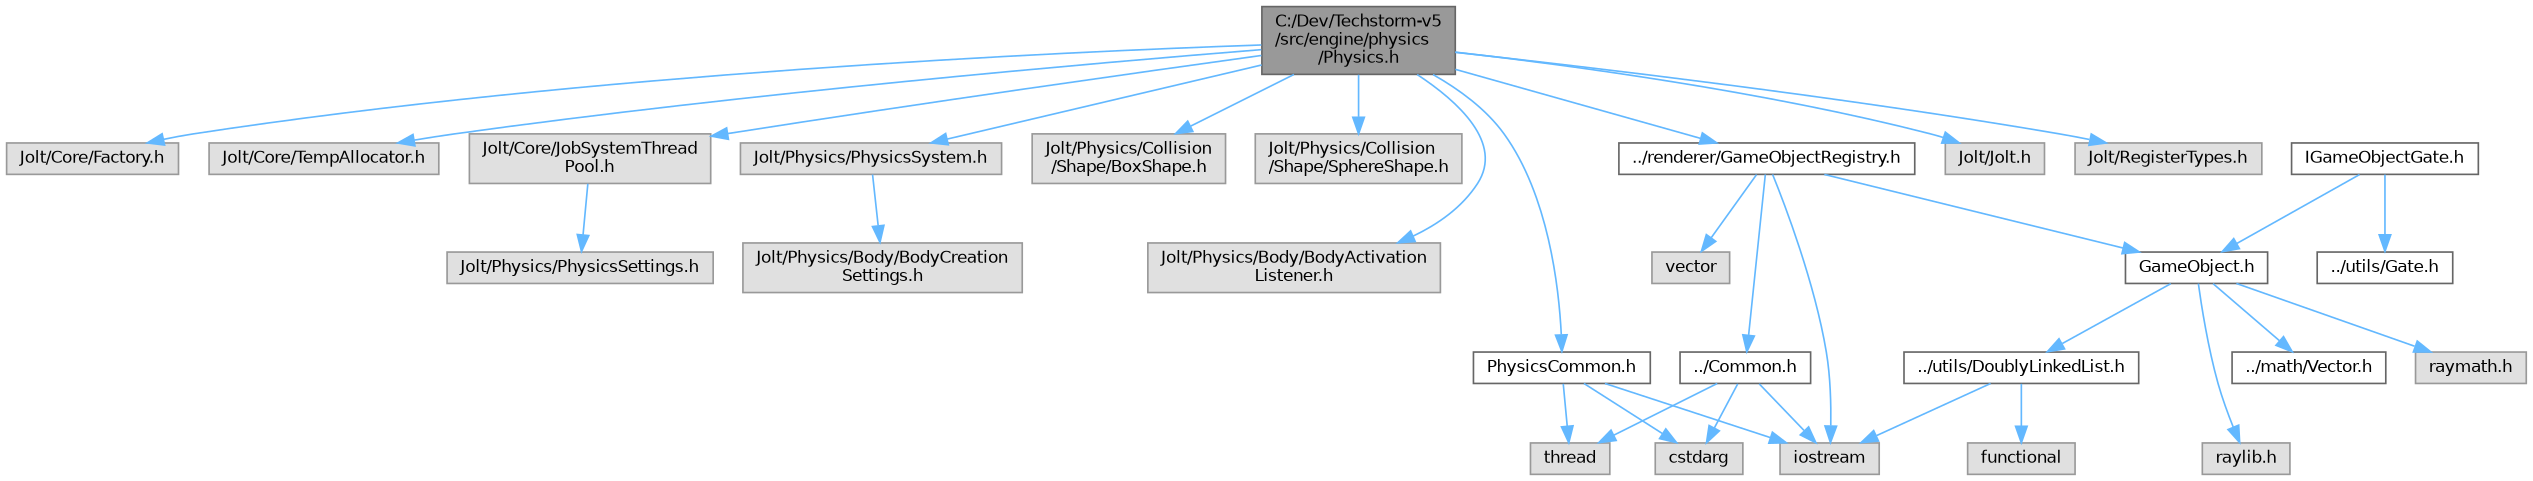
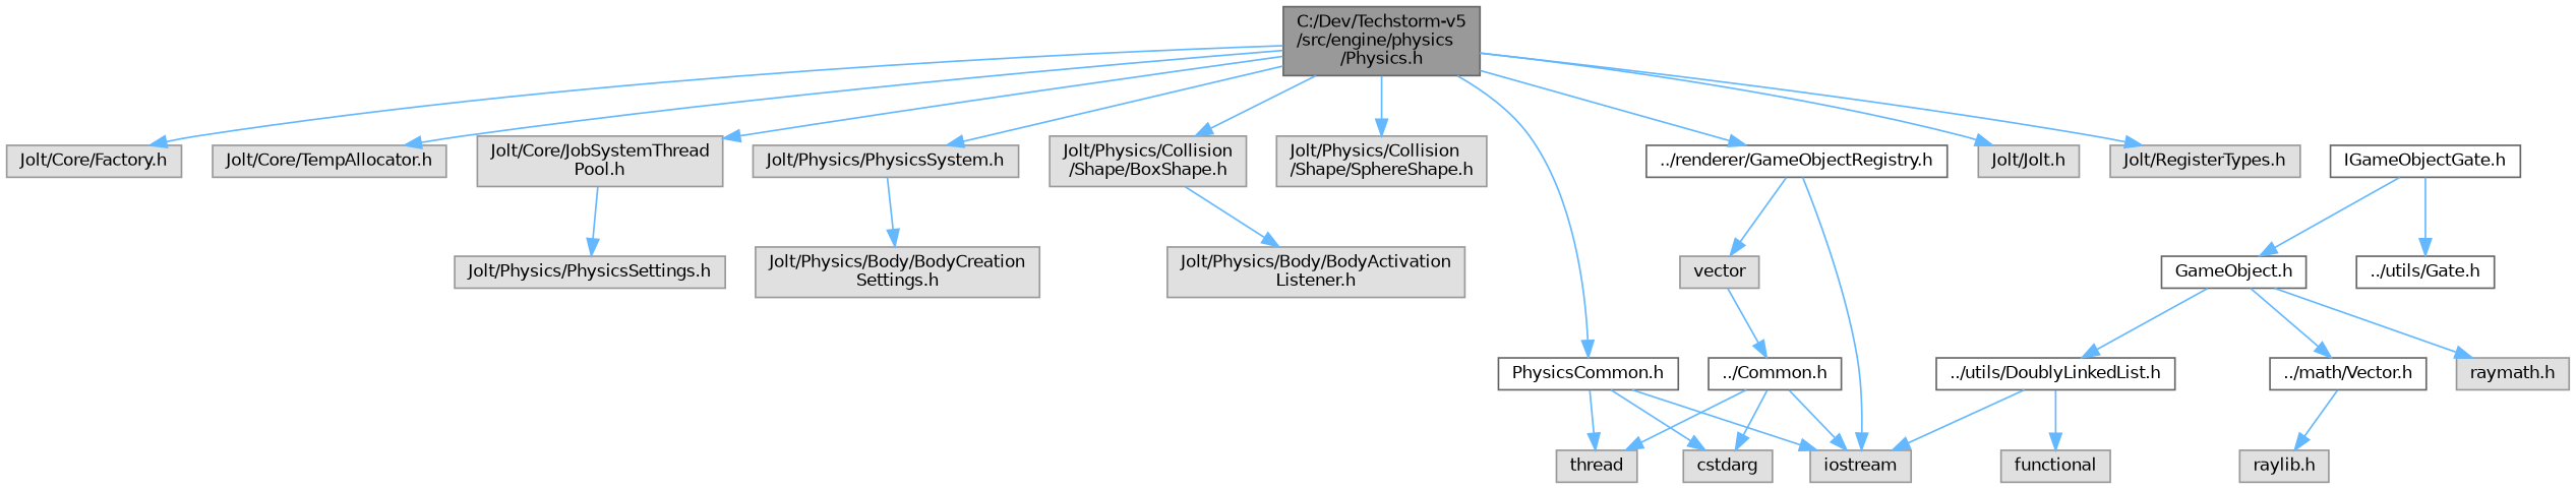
  digraph {
    node [color=grey60 fillcolor="#E0E0E0" fontname=Helvetica fontsize=10 shape=box style=filled]
    edge [color=steelblue1 fontname=Helvetica fontsize=10 labelfontname=Helvetica labelfontsize=10 style=solid]
    n1 [color=gray40 fillcolor=grey60 fontcolor=black height=0.2 label="C:/Dev/Techstorm-v5\l/src/engine/physics\l/Physics.h" width=0.4]
    n2 [color=grey40 fillcolor=white height=0.2 label="PhysicsCommon.h" width=0.4]
    n3 [height=0.2 label="Jolt/Jolt.h" width=0.4]
    n4 [height=0.2 label="Jolt/RegisterTypes.h" width=0.4]
    n5 [height=0.2 label="Jolt/Core/Factory.h" width=0.4]
    n6 [height=0.2 label="Jolt/Core/TempAllocator.h" width=0.4]
    n7 [height=0.2 label="Jolt/Core/JobSystemThread\lPool.h" width=0.4]
    n8 [height=0.2 label="Jolt/Physics/PhysicsSystem.h" width=0.4]
    n9 [height=0.2 label="Jolt/Physics/Collision\l/Shape/BoxShape.h" width=0.4]
    n10 [height=0.2 label="Jolt/Physics/Collision\l/Shape/SphereShape.h" width=0.4]
    n11 [height=0.2 label="Jolt/Physics/Body/BodyActivation\lListener.h" width=0.4]
    n12 [color=grey40 fillcolor=white height=0.2 label="../renderer/GameObjectRegistry.h" width=0.4]
    n13 [height=0.2 label=iostream width=0.4]
    n14 [height=0.2 label=cstdarg width=0.4]
    n15 [height=0.2 label=thread width=0.4]
    n16 [height=0.2 label="Jolt/Physics/PhysicsSettings.h" width=0.4]
    n17 [height=0.2 label="Jolt/Physics/Body/BodyCreation\lSettings.h" width=0.4]
    n18 [height=0.2 label=vector width=0.4]
    n19 [color=grey40 fillcolor=white height=0.2 label="GameObject.h" width=0.4]
    n20 [color=grey40 fillcolor=white height=0.2 label="../Common.h" width=0.4]
    n21 [color=grey40 fillcolor=white height=0.2 label="../math/Vector.h" width=0.4]
    n22 [height=0.2 label="raylib.h" width=0.4]
    n23 [height=0.2 label="raymath.h" width=0.4]
    n24 [color=grey40 fillcolor=white height=0.2 label="../utils/DoublyLinkedList.h" width=0.4]
    n25 [color=grey40 fillcolor=white height=0.2 label="IGameObjectGate.h" width=0.4]
    n26 [color=grey40 fillcolor=white height=0.2 label="../utils/Gate.h" width=0.4]
    n27 [height=0.2 label=functional width=0.4]
    n1 -> n2
    n1 -> n3
    n1 -> n4
    n1 -> n5
    n1 -> n6
    n1 -> n7
    n1 -> n8
    n1 -> n9
    n1 -> n10
-   n1 -> n11
+   n9 -> n11
    n1 -> n12
    n2 -> n13
    n2 -> n14
    n2 -> n15
    n7 -> n16
    n8 -> n17
    n12 -> n13
    n12 -> n18
-   n12 -> n19
-   n12 -> n20
+   n18 -> n20
    n19 -> n21
-   n19 -> n22
+   n21 -> n22
    n19 -> n23
    n19 -> n24
    n20 -> n13
    n20 -> n14
    n20 -> n15
    n24 -> n13
    n24 -> n27
    n25 -> n19
    n25 -> n26
  }
